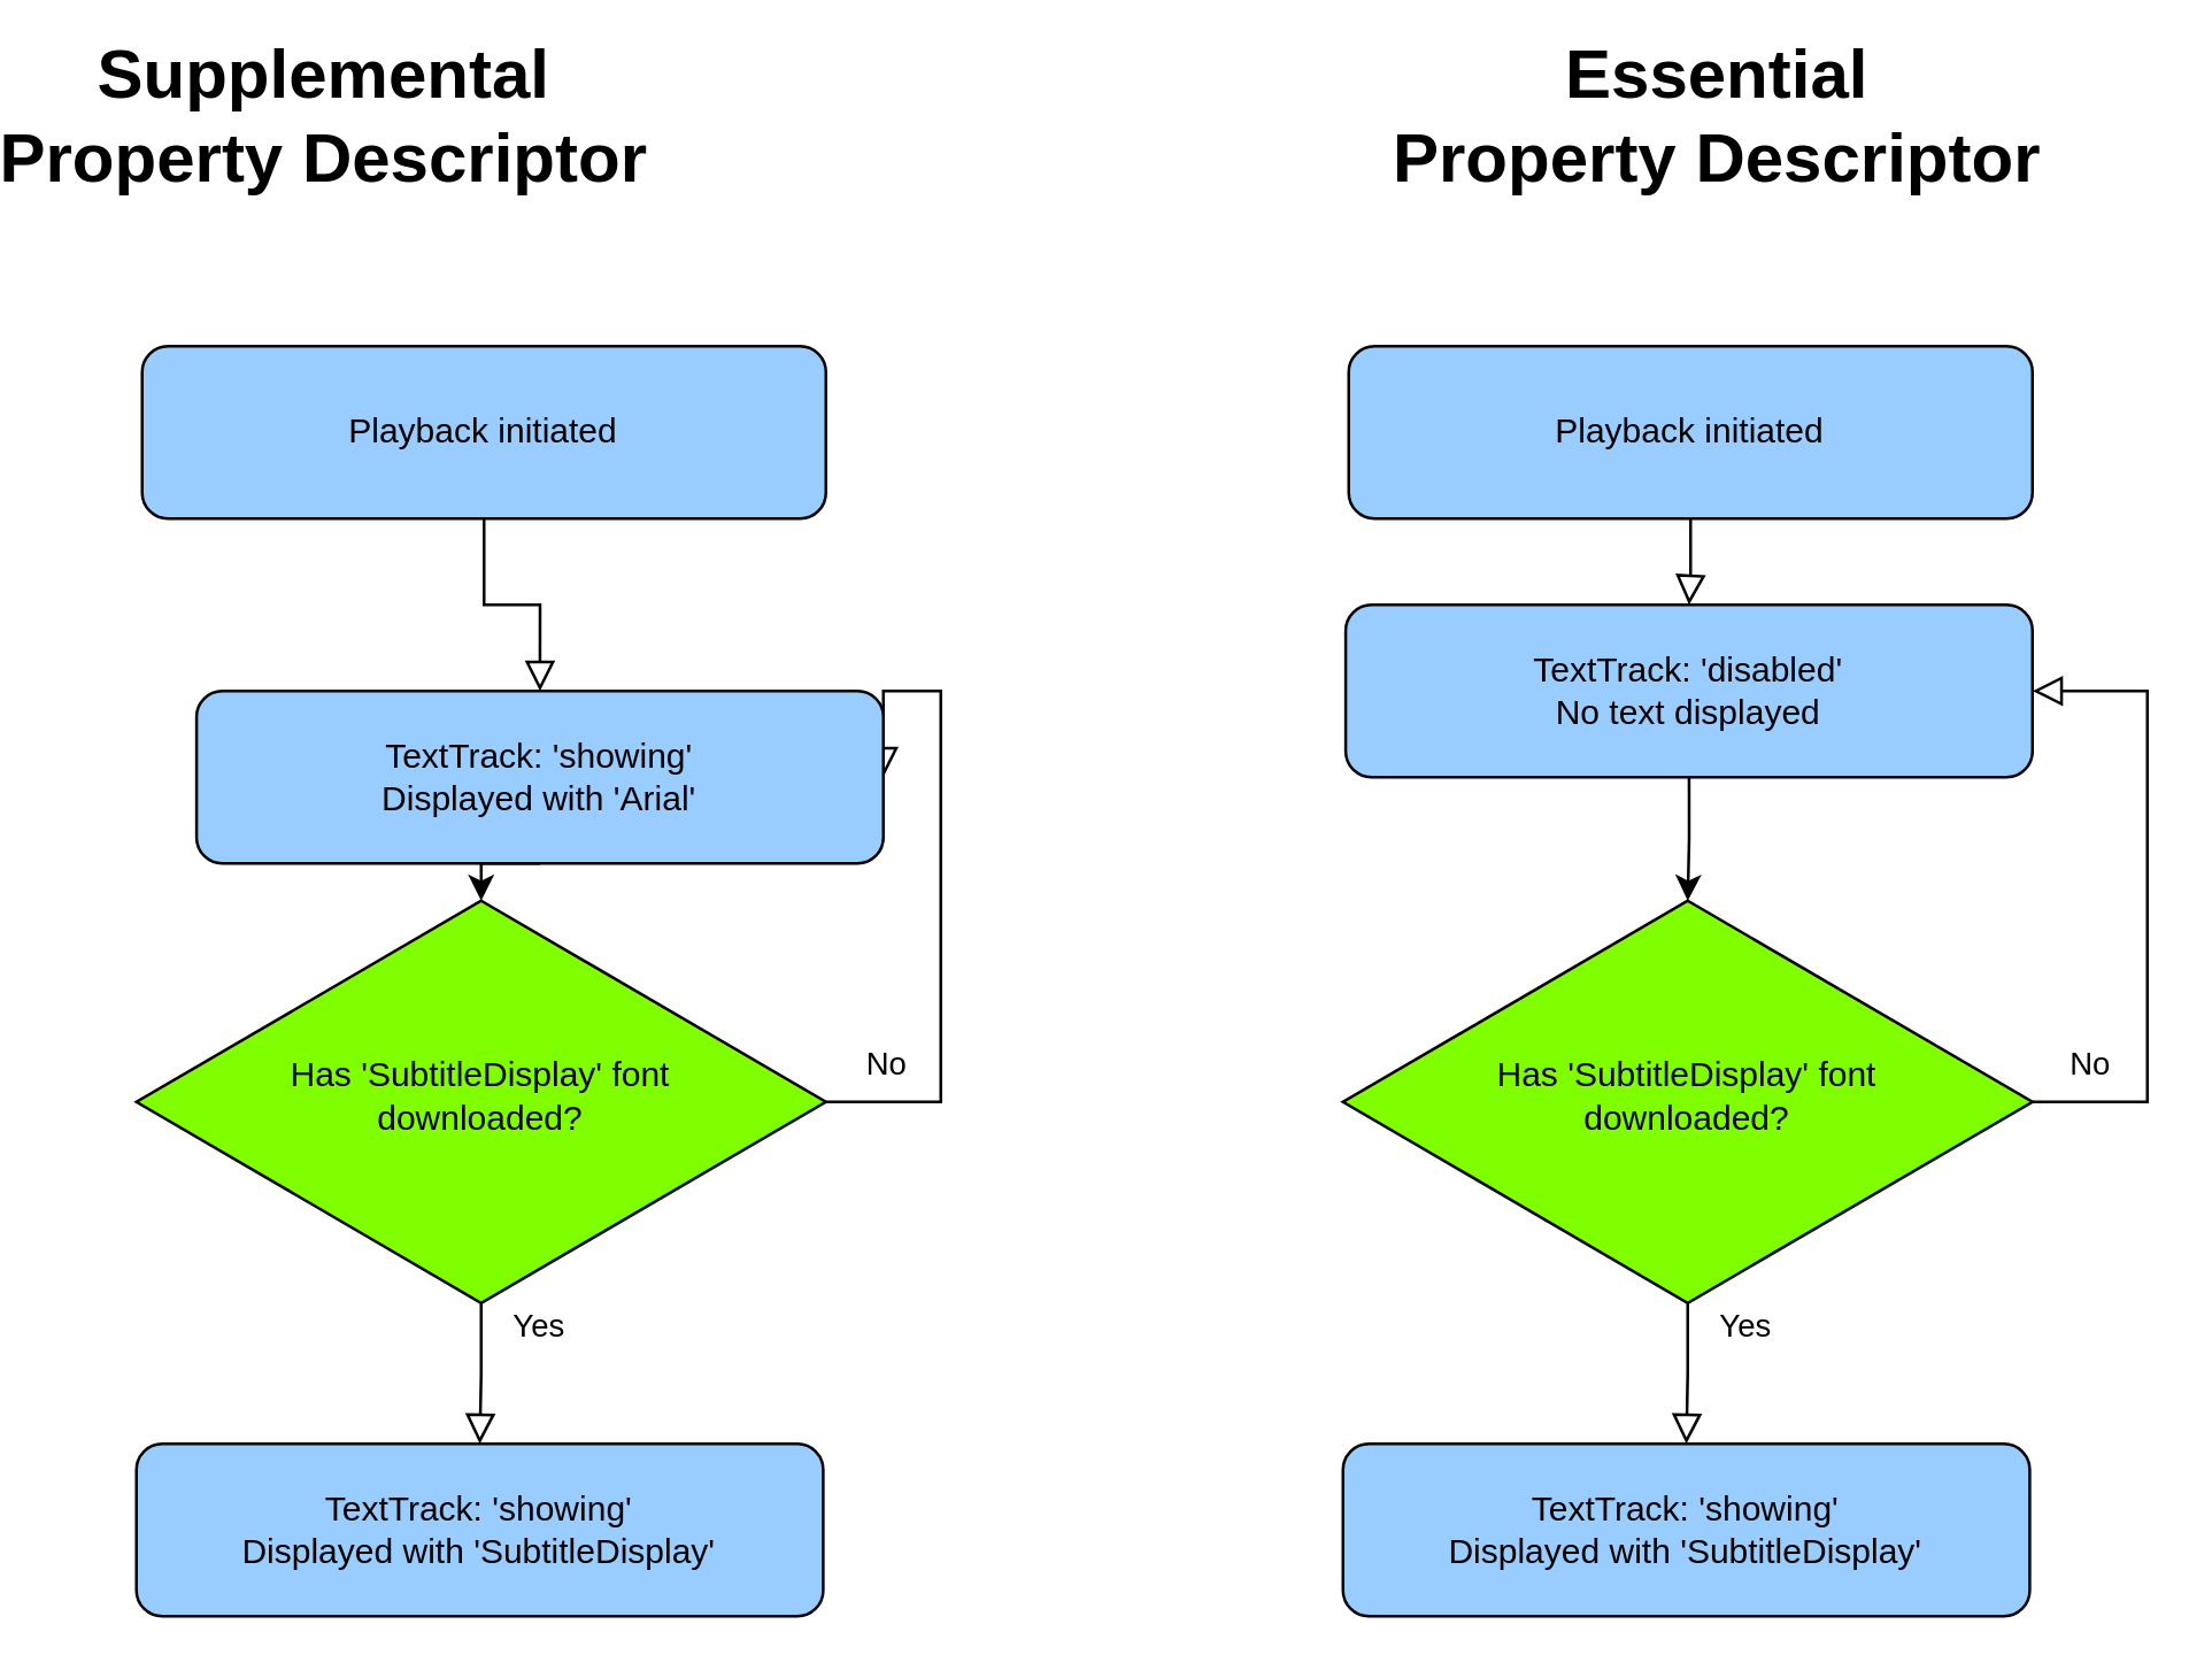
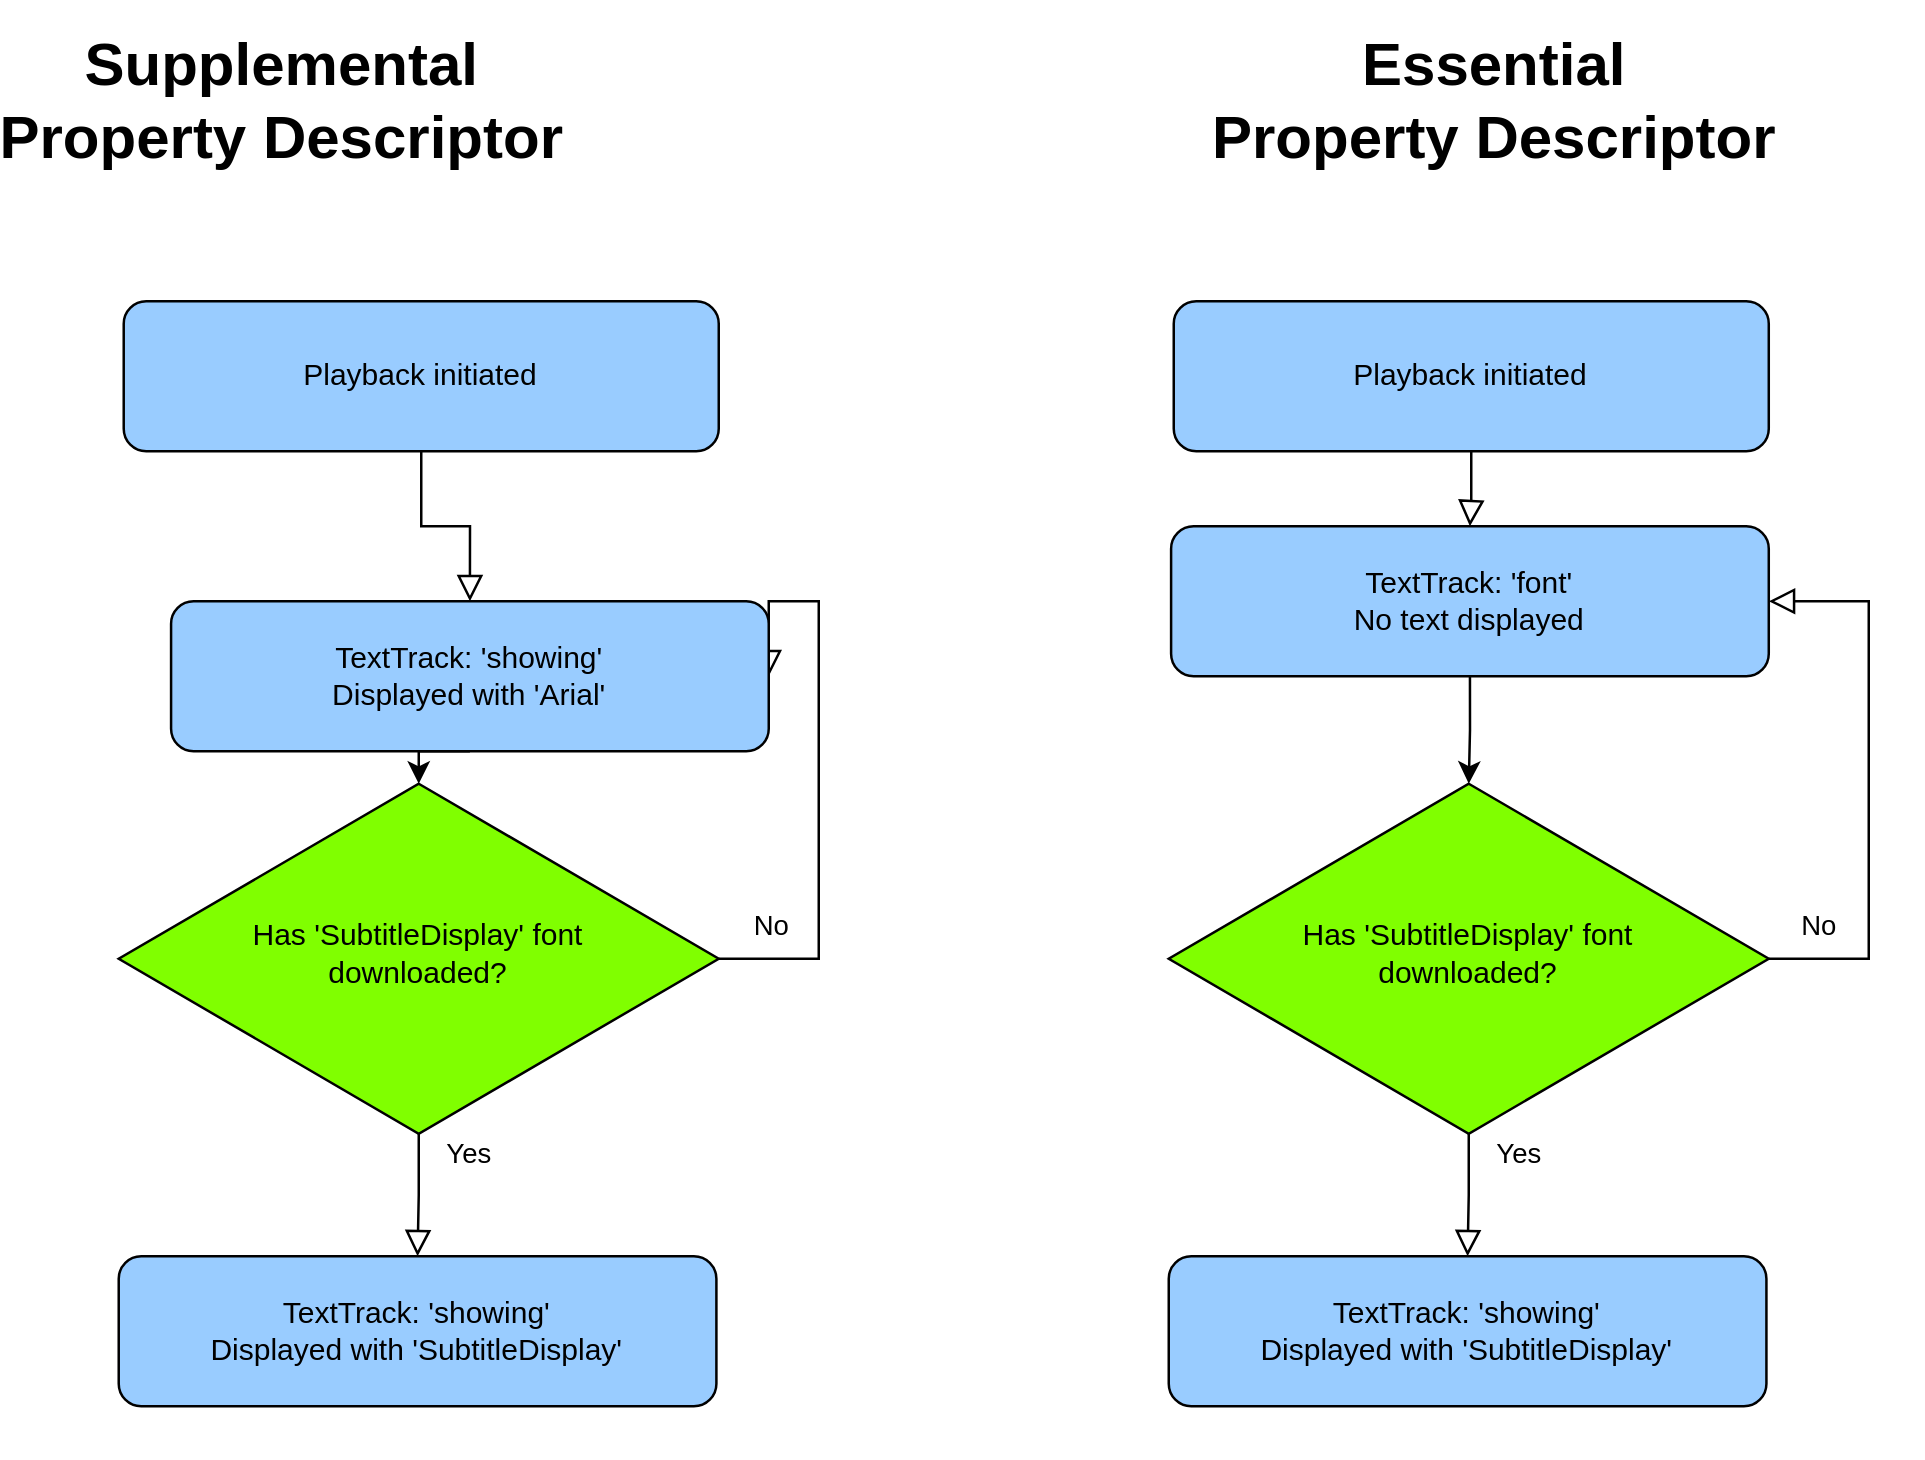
  <mxCell id="0" />
  <mxCell id="1" parent="0" />
  <mxCell id="2" value="" style="rounded=0;html=1;jettySize=auto;orthogonalLoop=1;fontSize=11;endArrow=block;endFill=0;endSize=8;strokeWidth=1;shadow=0;labelBackgroundColor=none;edgeStyle=orthogonalEdgeStyle;entryX=0.5;entryY=0;entryDx=0;entryDy=0;" parent="1" source="3" target="10" edge="1"><mxGeometry relative="1" as="geometry" /></mxCell>
  <mxCell id="3" value="Playback initiated" style="rounded=1;whiteSpace=wrap;html=1;fontSize=12;glass=0;strokeWidth=1;shadow=0;fillColor=#99CCFF;" parent="1" vertex="1"><mxGeometry x="22.99" y="120" width="238.01" height="60" as="geometry" /></mxCell>
  <mxCell id="4" value="Yes" style="rounded=0;html=1;jettySize=auto;orthogonalLoop=1;fontSize=11;endArrow=block;endFill=0;endSize=8;strokeWidth=1;shadow=0;labelBackgroundColor=none;edgeStyle=orthogonalEdgeStyle;entryX=0.5;entryY=0;entryDx=0;entryDy=0;" parent="1" source="6" target="11" edge="1"><mxGeometry x="-0.68" y="20" relative="1" as="geometry"><mxPoint as="offset" /><mxPoint x="101" y="460" as="targetPoint" /></mxGeometry></mxCell>
  <mxCell id="5" value="No" style="edgeStyle=orthogonalEdgeStyle;rounded=0;html=1;jettySize=auto;orthogonalLoop=1;fontSize=11;endArrow=block;endFill=0;endSize=8;strokeWidth=1;shadow=0;labelBackgroundColor=none;entryX=1;entryY=0.5;entryDx=0;entryDy=0;exitX=1;exitY=0.5;exitDx=0;exitDy=0;" parent="1" source="6" target="10" edge="1"><mxGeometry x="-0.821" y="13" relative="1" as="geometry"><mxPoint as="offset" /><mxPoint x="331" y="300" as="targetPoint" /><Array as="points"><mxPoint x="301" y="383" /><mxPoint x="301" y="240" /></Array></mxGeometry></mxCell>
  <mxCell id="6" value="&lt;div&gt;Has 'SubtitleDisplay' font &lt;br&gt;downloaded?&lt;br&gt;&lt;/div&gt;" style="rhombus;whiteSpace=wrap;html=1;shadow=0;fontFamily=Helvetica;fontSize=12;align=center;strokeWidth=1;spacing=6;spacingTop=-4;fillColor=#80FF00;" parent="1" vertex="1"><mxGeometry x="21" y="313" width="240" height="140" as="geometry" /></mxCell>
  <mxCell id="7" value="&lt;div&gt;Supplemental&lt;/div&gt;&lt;div&gt;Property Descriptor&lt;br&gt;&lt;/div&gt;" style="text;strokeColor=none;fillColor=none;html=1;fontSize=24;fontStyle=1;verticalAlign=middle;align=center;" parent="1" vertex="1"><mxGeometry x="36" y="20" width="100" height="40" as="geometry" /></mxCell>
  <mxCell id="8" value="&lt;div&gt;Essential&lt;/div&gt;&lt;div&gt;Property Descriptor&lt;br&gt;&lt;/div&gt;" style="text;strokeColor=none;fillColor=none;html=1;fontSize=24;fontStyle=1;verticalAlign=middle;align=center;" parent="1" vertex="1"><mxGeometry x="456" y="30" width="230" height="20" as="geometry" /></mxCell>
  <mxCell id="9" style="edgeStyle=orthogonalEdgeStyle;rounded=0;orthogonalLoop=1;jettySize=auto;html=1;exitX=0.5;exitY=1;exitDx=0;exitDy=0;entryX=0.5;entryY=0;entryDx=0;entryDy=0;" parent="1" source="10" target="6" edge="1"><mxGeometry relative="1" as="geometry"><mxPoint x="95" y="230" as="targetPoint" /></mxGeometry></mxCell>
  <mxCell id="10" value="TextTrack: 'showing'&lt;br&gt;Displayed with 'Arial'" style="rounded=1;whiteSpace=wrap;html=1;fontSize=12;glass=0;strokeWidth=1;shadow=0;fillColor=#99CCFF;" parent="1" vertex="1"><mxGeometry x="41.93" y="240" width="239.07" height="60" as="geometry" /></mxCell>
  <mxCell id="11" value="TextTrack: 'showing'&lt;br&gt;Displayed with 'SubtitleDisplay'" style="rounded=1;whiteSpace=wrap;html=1;fontSize=12;glass=0;strokeWidth=1;shadow=0;fillColor=#99CCFF;" parent="1" vertex="1"><mxGeometry x="20.99" y="502" width="239.07" height="60" as="geometry" /></mxCell>
  <mxCell id="12" value="" style="rounded=0;html=1;jettySize=auto;orthogonalLoop=1;fontSize=11;endArrow=block;endFill=0;endSize=8;strokeWidth=1;shadow=0;labelBackgroundColor=none;edgeStyle=orthogonalEdgeStyle;entryX=0.5;entryY=0;entryDx=0;entryDy=0;" parent="1" source="13" target="18" edge="1"><mxGeometry relative="1" as="geometry" /></mxCell>
  <mxCell id="13" value="Playback initiated" style="rounded=1;whiteSpace=wrap;html=1;fontSize=12;glass=0;strokeWidth=1;shadow=0;fillColor=#99CCFF;" parent="1" vertex="1"><mxGeometry x="443" y="120" width="238.01" height="60" as="geometry" /></mxCell>
  <mxCell id="14" value="Yes" style="rounded=0;html=1;jettySize=auto;orthogonalLoop=1;fontSize=11;endArrow=block;endFill=0;endSize=8;strokeWidth=1;shadow=0;labelBackgroundColor=none;edgeStyle=orthogonalEdgeStyle;entryX=0.5;entryY=0;entryDx=0;entryDy=0;" parent="1" source="16" target="19" edge="1"><mxGeometry x="-0.68" y="20" relative="1" as="geometry"><mxPoint as="offset" /><mxPoint x="521.01" y="460" as="targetPoint" /></mxGeometry></mxCell>
  <mxCell id="15" value="No" style="edgeStyle=orthogonalEdgeStyle;rounded=0;html=1;jettySize=auto;orthogonalLoop=1;fontSize=11;endArrow=block;endFill=0;endSize=8;strokeWidth=1;shadow=0;labelBackgroundColor=none;entryX=1;entryY=0.5;entryDx=0;entryDy=0;exitX=1;exitY=0.5;exitDx=0;exitDy=0;" parent="1" source="16" target="18" edge="1"><mxGeometry x="-0.821" y="13" relative="1" as="geometry"><mxPoint as="offset" /><mxPoint x="751.01" y="300" as="targetPoint" /><Array as="points"><mxPoint x="721.01" y="383" /><mxPoint x="721.01" y="240" /></Array></mxGeometry></mxCell>
  <mxCell id="16" value="&lt;div&gt;Has 'SubtitleDisplay' font &lt;br&gt;downloaded?&lt;br&gt;&lt;/div&gt;" style="rhombus;whiteSpace=wrap;html=1;shadow=0;fontFamily=Helvetica;fontSize=12;align=center;strokeWidth=1;spacing=6;spacingTop=-4;fillColor=#80FF00;" parent="1" vertex="1"><mxGeometry x="441.01" y="313" width="240" height="140" as="geometry" /></mxCell>
  <mxCell id="17" style="edgeStyle=orthogonalEdgeStyle;rounded=0;orthogonalLoop=1;jettySize=auto;html=1;exitX=0.5;exitY=1;exitDx=0;exitDy=0;entryX=0.5;entryY=0;entryDx=0;entryDy=0;" parent="1" source="18" target="16" edge="1"><mxGeometry relative="1" as="geometry"><mxPoint x="515.01" y="230" as="targetPoint" /></mxGeometry></mxCell>
- <mxCell id="18" value="&lt;div&gt;TextTrack: 'disabled'&lt;/div&gt;&lt;div&gt;No text displayed&lt;br&gt;&lt;/div&gt;" style="rounded=1;whiteSpace=wrap;html=1;fontSize=12;glass=0;strokeWidth=1;shadow=0;fillColor=#99CCFF;" parent="1" vertex="1"><mxGeometry x="441.94" y="210" width="239.07" height="60" as="geometry" /></mxCell>
+ <mxCell id="18" value="&lt;div&gt;TextTrack: 'font'&lt;/div&gt;&lt;div&gt;No text displayed&lt;br&gt;&lt;/div&gt;" style="rounded=1;whiteSpace=wrap;html=1;fontSize=12;glass=0;strokeWidth=1;shadow=0;fillColor=#99CCFF;" parent="1" vertex="1"><mxGeometry x="441.94" y="210" width="239.07" height="60" as="geometry" /></mxCell>
  <mxCell id="19" value="TextTrack: 'showing'&lt;br&gt;Displayed with 'SubtitleDisplay'" style="rounded=1;whiteSpace=wrap;html=1;fontSize=12;glass=0;strokeWidth=1;shadow=0;fillColor=#99CCFF;" parent="1" vertex="1"><mxGeometry x="441" y="502" width="239.07" height="60" as="geometry" /></mxCell>
